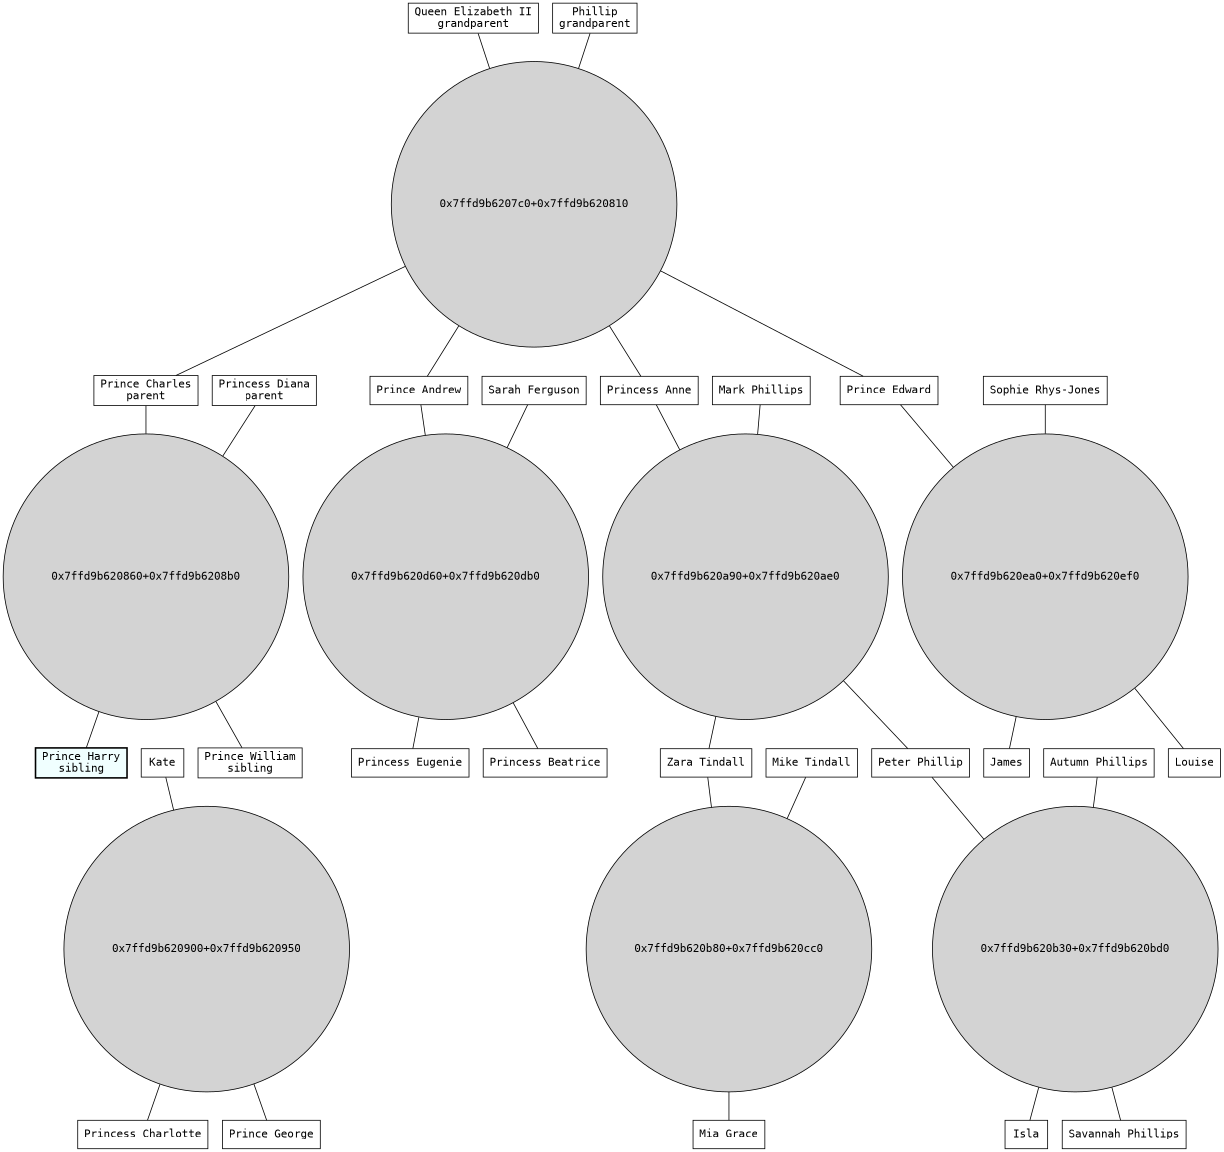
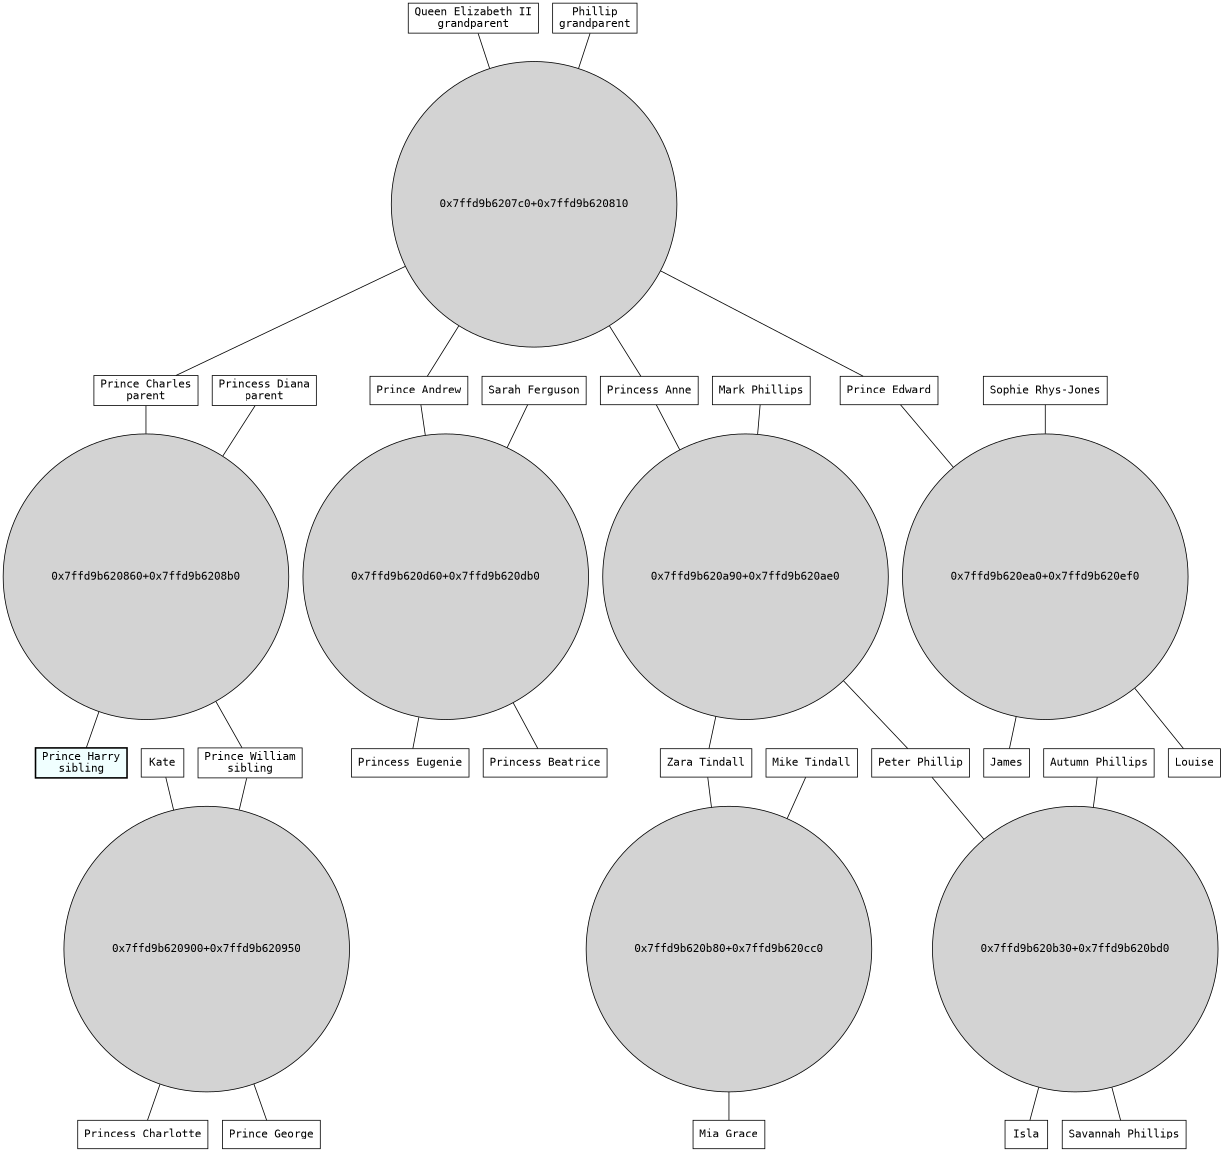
  graph {
    fontname="DejaVu Sans Mono"
    node [fillcolor=white fontname="DejaVu Sans Mono" shape=box style=filled]
    edge [fontname="DejaVu Sans Mono"]
    n1 [label="Queen Elizabeth II\ngrandparent"]
    "0x7ffd9b6207c0+0x7ffd9b620810" [height=0.1 shape=circle width=0.1 fillcolor=""]
    n3 [label="Prince Charles\nparent"]
    n4 [label="Princess Anne"]
    n5 [label="Prince Andrew"]
    n6 [label="Prince Edward"]
    "0x7ffd9b620860+0x7ffd9b6208b0" [height=0.1 shape=circle width=0.1 fillcolor=""]
    "0x7ffd9b620a90+0x7ffd9b620ae0" [height=0.1 shape=circle width=0.1 fillcolor=""]
    "0x7ffd9b620d60+0x7ffd9b620db0" [height=0.1 shape=circle width=0.1 fillcolor=""]
    "0x7ffd9b620ea0+0x7ffd9b620ef0" [height=0.1 shape=circle width=0.1 fillcolor=""]
    n11 [label="Phillip\ngrandparent"]
    n12 [label="Prince William\nsibling"]
    n13 [fillcolor=azure1 label="Prince Harry\nsibling" style="bold, filled"]
    "0x7ffd9b620900+0x7ffd9b620950" [height=0.1 shape=circle width=0.1 fillcolor=""]
    n15 [label="Princess Diana\nparent"]
    n16 [label="Prince George"]
    n17 [label="Princess Charlotte"]
    n18 [label=Kate]
    n19 [label="Peter Phillip"]
    n20 [label="Zara Tindall"]
    "0x7ffd9b620b30+0x7ffd9b620bd0" [height=0.1 shape=circle width=0.1 fillcolor=""]
    "0x7ffd9b620b80+0x7ffd9b620cc0" [height=0.1 shape=circle width=0.1 fillcolor=""]
    n23 [label="Mark Phillips"]
    n24 [label="Savannah Phillips"]
    n25 [label=Isla]
    n26 [label="Mia Grace"]
    n27 [label="Autumn Phillips"]
    n28 [label="Mike Tindall"]
    n29 [label="Princess Beatrice"]
    n30 [label="Princess Eugenie"]
    n31 [label="Sarah Ferguson"]
    n32 [label=Louise]
    n33 [label=James]
    n34 [label="Sophie Rhys-Jones"]
    n1 -- "0x7ffd9b6207c0+0x7ffd9b620810"
    "0x7ffd9b6207c0+0x7ffd9b620810" -- n3
    "0x7ffd9b6207c0+0x7ffd9b620810" -- n4
    "0x7ffd9b6207c0+0x7ffd9b620810" -- n5
    "0x7ffd9b6207c0+0x7ffd9b620810" -- n6
    n3 -- "0x7ffd9b620860+0x7ffd9b6208b0"
    n4 -- "0x7ffd9b620a90+0x7ffd9b620ae0"
    n5 -- "0x7ffd9b620d60+0x7ffd9b620db0"
    n6 -- "0x7ffd9b620ea0+0x7ffd9b620ef0"
    "0x7ffd9b620860+0x7ffd9b6208b0" -- n12
    "0x7ffd9b620860+0x7ffd9b6208b0" -- n13
    "0x7ffd9b620a90+0x7ffd9b620ae0" -- n19
    "0x7ffd9b620a90+0x7ffd9b620ae0" -- n20
    "0x7ffd9b620d60+0x7ffd9b620db0" -- n29
    "0x7ffd9b620d60+0x7ffd9b620db0" -- n30
    "0x7ffd9b620ea0+0x7ffd9b620ef0" -- n32
    "0x7ffd9b620ea0+0x7ffd9b620ef0" -- n33
    n11 -- "0x7ffd9b6207c0+0x7ffd9b620810"
+   n12 -- "0x7ffd9b620900+0x7ffd9b620950"
    "0x7ffd9b620900+0x7ffd9b620950" -- n16
    "0x7ffd9b620900+0x7ffd9b620950" -- n17
    n15 -- "0x7ffd9b620860+0x7ffd9b6208b0"
    n18 -- "0x7ffd9b620900+0x7ffd9b620950"
    n19 -- "0x7ffd9b620b30+0x7ffd9b620bd0"
    n20 -- "0x7ffd9b620b80+0x7ffd9b620cc0"
    "0x7ffd9b620b30+0x7ffd9b620bd0" -- n24
    "0x7ffd9b620b30+0x7ffd9b620bd0" -- n25
    "0x7ffd9b620b80+0x7ffd9b620cc0" -- n26
    n23 -- "0x7ffd9b620a90+0x7ffd9b620ae0"
    n27 -- "0x7ffd9b620b30+0x7ffd9b620bd0"
    n28 -- "0x7ffd9b620b80+0x7ffd9b620cc0"
    n31 -- "0x7ffd9b620d60+0x7ffd9b620db0"
    n34 -- "0x7ffd9b620ea0+0x7ffd9b620ef0"
  }
